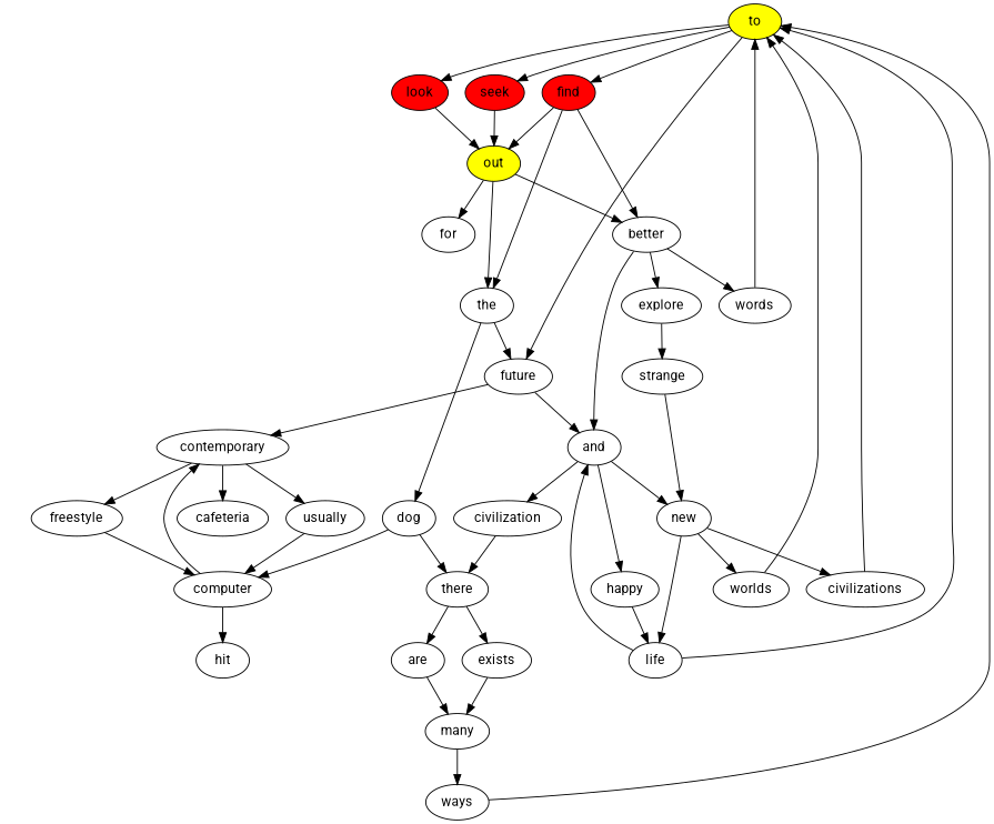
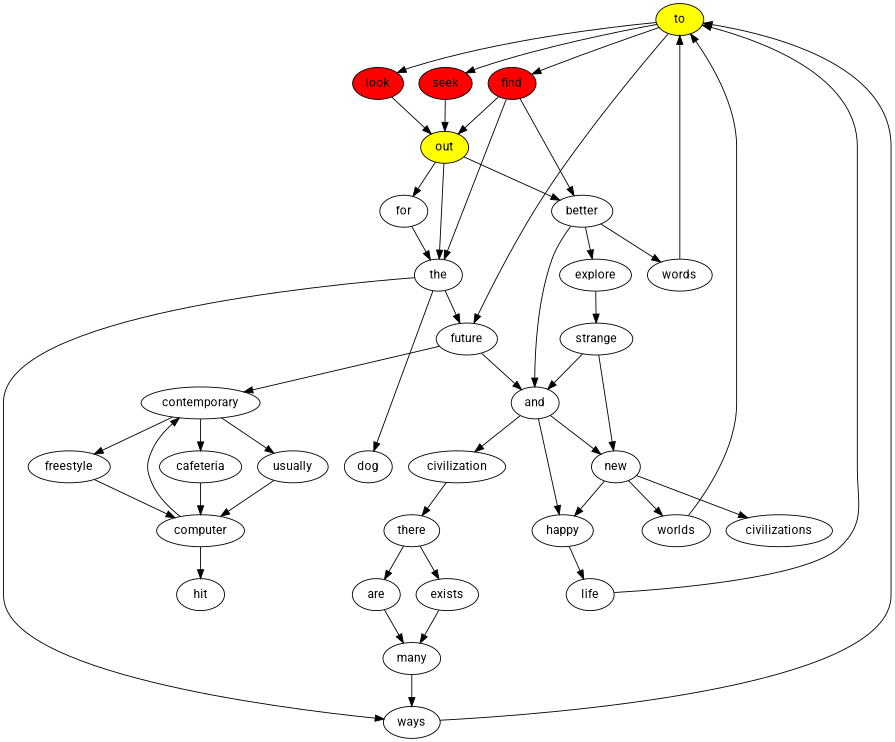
  digraph {
    fontname=Roboto
    node [fontname=Roboto]
    edge [fontname=Roboto]
    to [Label=to fillcolor=yellow style=filled]
    seek [Label=seek fillcolor=red style=filled]
    find [Label=find fillcolor=red style=filled]
    future
    look [Label=look fillcolor=red style=filled]
    explore
    strange
    out [Label=out fillcolor=yellow style=filled]
    better
    the
    and
    contemporary
    new
    for
    words
    ways
    dog
    civilization
    happy
    cafeteria
    usually
    freestyle
    worlds
    life
    civilizations
    there
    are
    exists
    computer
    many
    hit
    to -> seek
    to -> find
    to -> future
    to -> look
    seek -> out
    find -> out
    find -> better
    find -> the
    future -> and
    future -> contemporary
    look -> out
    explore -> strange
    strange -> new
    out -> better
    out -> the
    out -> for
    better -> explore
    better -> and
    better -> words
    the -> future
+   the -> ways
    the -> dog
    and -> new
    and -> civilization
    and -> happy
    contemporary -> cafeteria
    contemporary -> usually
    contemporary -> freestyle
    new -> worlds
-   new -> life
+   new -> happy
    new -> civilizations
+   for -> the
    words -> to
    ways -> to
-   dog -> there
    civilization -> there
    happy -> life
-   dog -> computer
+   cafeteria -> computer
    usually -> computer
    freestyle -> computer
    worlds -> to
    life -> to
-   life -> and
-   civilizations -> to
+   strange -> and
    there -> are
    there -> exists
    are -> many
    exists -> many
    computer -> contemporary
    computer -> hit
    many -> ways
  }
